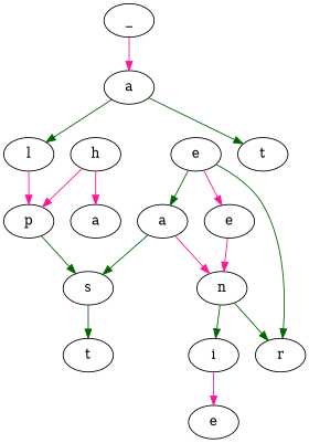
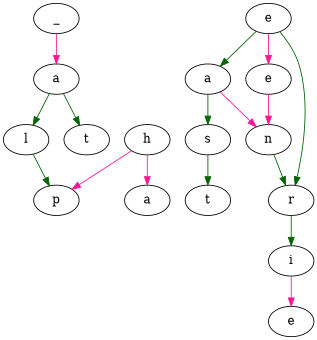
  digraph {
    edge [color=darkgreen]
    n1 [label=_]
    n2 [label=a]
    n3 [label=l]
    n4 [label=t]
    n5 [label=p]
    n6 [label=e]
    n7 [label=a]
    n8 [label=e]
    n9 [label=r]
    n10 [label=s]
    n11 [label=h]
    n12 [label=a]
    n13 [label=t]
    n14 [label=n]
    n15 [label=i]
    n16 [label=e]
    n1 -> n2 [color=deeppink]
    n2 -> n3
    n2 -> n4
-   n3 -> n5 [color=deeppink]
-   n5 -> n10
+   n3 -> n5
    n6 -> n7
    n6 -> n8 [color=deeppink]
    n6 -> n9
    n7 -> n10
    n7 -> n14 [color=deeppink]
    n8 -> n14 [color=deeppink]
    n10 -> n13
    n11 -> n5 [color=deeppink]
    n11 -> n12 [color=deeppink]
    n14 -> n9
-   n14 -> n15
+   n9 -> n15
    n15 -> n16 [color=deeppink]
  }
